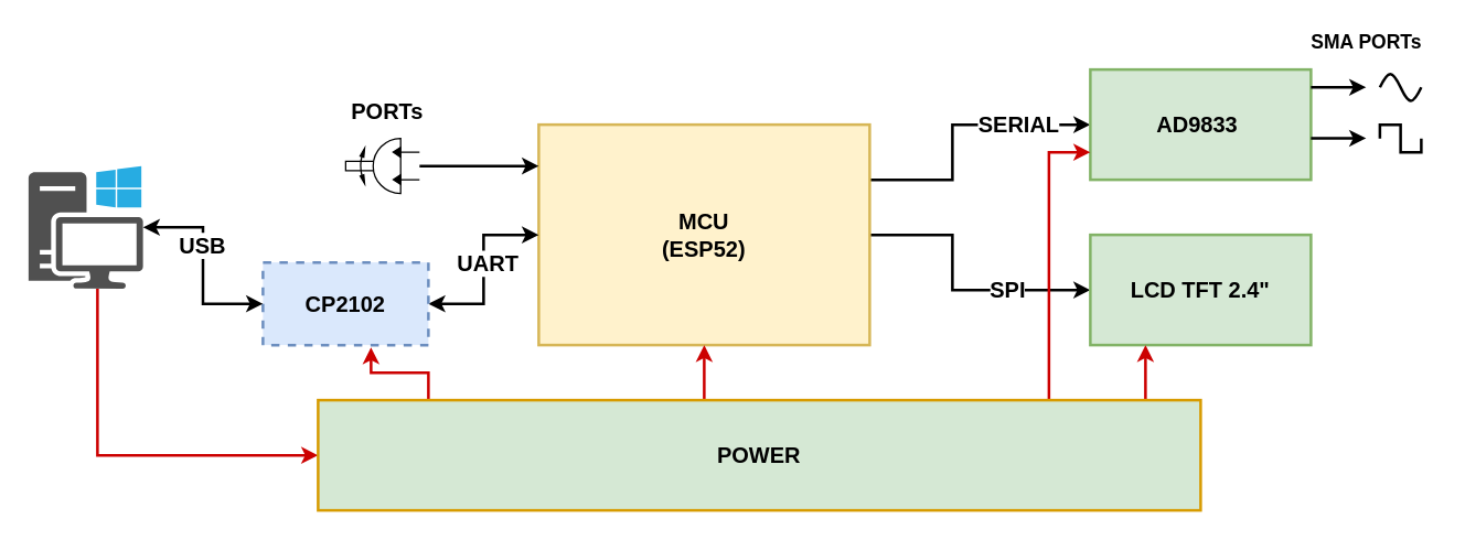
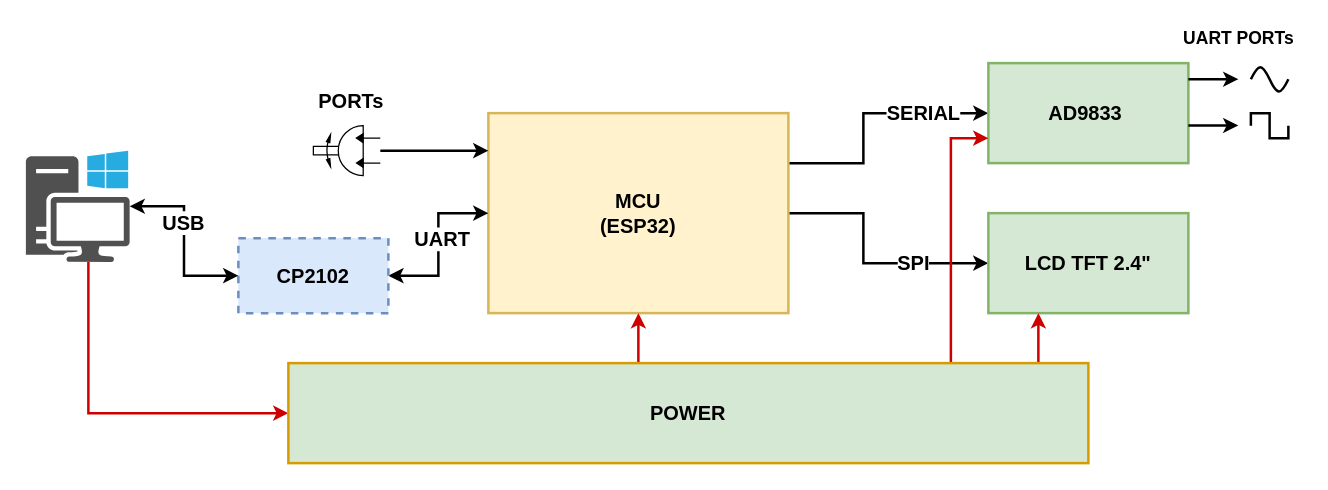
  <mxCell id="0" />
  <mxCell id="1" parent="0" />
  <mxCell id="2" style="edgeStyle=orthogonalEdgeStyle;rounded=0;orthogonalLoop=1;jettySize=auto;html=1;entryX=0;entryY=0.5;entryDx=0;entryDy=0;strokeWidth=2;fontSize=16;fontStyle=1" parent="1" source="6" target="7" edge="1"><mxGeometry relative="1" as="geometry"><Array as="points"><mxPoint x="690" y="130" /><mxPoint x="690" y="90" /></Array></mxGeometry></mxCell>
  <mxCell id="3" value="SERIAL" style="edgeLabel;html=1;align=center;verticalAlign=middle;resizable=0;points=[];fontSize=16;fontStyle=1" parent="2" vertex="1" connectable="0"><mxGeometry x="0.469" y="1" relative="1" as="geometry"><mxPoint as="offset" /></mxGeometry></mxCell>
  <mxCell id="4" style="edgeStyle=orthogonalEdgeStyle;rounded=0;orthogonalLoop=1;jettySize=auto;html=1;strokeWidth=2;fontSize=16;fontStyle=1" parent="1" source="6" target="8" edge="1"><mxGeometry relative="1" as="geometry"><Array as="points"><mxPoint x="690" y="170" /><mxPoint x="690" y="210" /></Array></mxGeometry></mxCell>
  <mxCell id="5" value="SPI" style="edgeLabel;html=1;align=center;verticalAlign=middle;resizable=0;points=[];fontSize=16;fontStyle=1" parent="4" vertex="1" connectable="0"><mxGeometry x="0.392" y="1" relative="1" as="geometry"><mxPoint as="offset" /></mxGeometry></mxCell>
- <mxCell id="6" value="MCU&lt;br style=&quot;font-size: 16px;&quot;&gt;(ESP52)" style="rounded=0;whiteSpace=wrap;html=1;strokeWidth=2;fillColor=#fff2cc;strokeColor=#d6b656;fontSize=16;fontStyle=1" parent="1" vertex="1"><mxGeometry x="390" y="90" width="240" height="160" as="geometry" /></mxCell>
+ <mxCell id="6" value="MCU&lt;br style=&quot;font-size: 16px;&quot;&gt;(ESP32)" style="rounded=0;whiteSpace=wrap;html=1;strokeWidth=2;fillColor=#fff2cc;strokeColor=#d6b656;fontSize=16;fontStyle=1" parent="1" vertex="1"><mxGeometry x="390" y="90" width="240" height="160" as="geometry" /></mxCell>
  <mxCell id="7" value="AD9833&amp;nbsp;" style="rounded=0;whiteSpace=wrap;html=1;strokeWidth=2;fillColor=#d5e8d4;strokeColor=#82b366;fontSize=16;fontStyle=1" parent="1" vertex="1"><mxGeometry x="790" y="50" width="160" height="80" as="geometry" /></mxCell>
  <mxCell id="8" value="LCD TFT 2.4&quot;" style="rounded=0;whiteSpace=wrap;html=1;strokeWidth=2;fillColor=#d5e8d4;strokeColor=#82b366;fontSize=16;fontStyle=1" parent="1" vertex="1"><mxGeometry x="790" y="170" width="160" height="80" as="geometry" /></mxCell>
  <mxCell id="9" value="" style="edgeStyle=orthogonalEdgeStyle;rounded=0;orthogonalLoop=1;jettySize=auto;html=1;strokeWidth=2;fontSize=16;fontStyle=1" parent="1" source="10" target="6" edge="1"><mxGeometry relative="1" as="geometry"><Array as="points"><mxPoint x="370" y="120" /><mxPoint x="370" y="120" /></Array></mxGeometry></mxCell>
  <mxCell id="10" value="" style="verticalLabelPosition=bottom;aspect=fixed;html=1;verticalAlign=top;strokeColor=#000000;fillColor=#000000;align=center;outlineConnect=0;shape=mxgraph.fluid_power.x11280;points=[[0,0.25,0],[0,0.75,0]];direction=west;fontSize=16;fontStyle=1" parent="1" vertex="1"><mxGeometry x="250" y="100" width="53.55" height="40" as="geometry" /></mxCell>
  <mxCell id="11" value="PORTs" style="text;html=1;align=center;verticalAlign=middle;resizable=0;points=[];autosize=1;strokeColor=none;fontSize=16;fontStyle=1" parent="1" vertex="1"><mxGeometry x="240" y="70" width="80" height="20" as="geometry" /></mxCell>
  <mxCell id="12" value="" style="edgeStyle=orthogonalEdgeStyle;rounded=0;orthogonalLoop=1;jettySize=auto;html=1;startArrow=classic;startFill=1;strokeWidth=2;fontSize=16;fontStyle=1" parent="1" source="14" target="6" edge="1"><mxGeometry relative="1" as="geometry" /></mxCell>
  <mxCell id="13" value="UART" style="edgeLabel;html=1;align=center;verticalAlign=middle;resizable=0;points=[];fontSize=16;fontStyle=1" parent="12" vertex="1" connectable="0"><mxGeometry x="0.28" y="-2" relative="1" as="geometry"><mxPoint y="13" as="offset" /></mxGeometry></mxCell>
  <mxCell id="14" value="CP2102" style="rounded=0;whiteSpace=wrap;html=1;strokeWidth=2;fillColor=#dae8fc;strokeColor=#6c8ebf;fontSize=16;fontStyle=1;dashed=1;" parent="1" vertex="1"><mxGeometry x="190" y="190" width="120" height="60" as="geometry" /></mxCell>
  <mxCell id="15" value="" style="edgeStyle=orthogonalEdgeStyle;rounded=0;orthogonalLoop=1;jettySize=auto;html=1;startArrow=classic;startFill=1;strokeWidth=2;fontSize=16;fontStyle=1" parent="1" source="18" target="14" edge="1"><mxGeometry relative="1" as="geometry" /></mxCell>
  <mxCell id="16" value="USB" style="edgeLabel;html=1;align=center;verticalAlign=middle;resizable=0;points=[];fontSize=16;fontStyle=1" parent="15" vertex="1" connectable="0"><mxGeometry x="-0.216" y="-1" relative="1" as="geometry"><mxPoint as="offset" /></mxGeometry></mxCell>
  <mxCell id="17" style="edgeStyle=orthogonalEdgeStyle;rounded=0;orthogonalLoop=1;jettySize=auto;html=1;entryX=0;entryY=0.5;entryDx=0;entryDy=0;startArrow=none;startFill=0;strokeColor=#CC0000;strokeWidth=2;fontSize=16;fontStyle=1" parent="1" source="18" target="25" edge="1"><mxGeometry relative="1" as="geometry"><Array as="points"><mxPoint x="70" y="330" /></Array></mxGeometry></mxCell>
  <mxCell id="18" value="" style="pointerEvents=1;shadow=0;dashed=0;html=1;strokeColor=none;fillColor=#505050;labelPosition=center;verticalLabelPosition=bottom;verticalAlign=top;outlineConnect=0;align=center;shape=mxgraph.office.devices.workstation_pc;fontSize=16;fontStyle=1" parent="1" vertex="1"><mxGeometry x="20" y="120" width="83" height="89" as="geometry" /></mxCell>
  <mxCell id="19" value="" style="pointerEvents=1;verticalLabelPosition=bottom;shadow=0;dashed=0;align=center;html=1;verticalAlign=top;shape=mxgraph.electrical.waveforms.sine_wave;fontSize=16;fontStyle=1;strokeWidth=2;" parent="1" vertex="1"><mxGeometry x="1000" y="50" width="30" height="26" as="geometry" /></mxCell>
  <mxCell id="20" value="" style="pointerEvents=1;verticalLabelPosition=bottom;shadow=0;dashed=0;align=center;html=1;verticalAlign=top;shape=mxgraph.electrical.waveforms.square_wave;fontSize=16;fontStyle=1;strokeWidth=2;" parent="1" vertex="1"><mxGeometry x="1000" y="90" width="30" height="20" as="geometry" /></mxCell>
- <mxCell id="21" style="edgeStyle=orthogonalEdgeStyle;rounded=0;orthogonalLoop=1;jettySize=auto;html=1;entryX=0.653;entryY=1.027;entryDx=0;entryDy=0;entryPerimeter=0;startArrow=none;startFill=0;strokeColor=#CC0000;strokeWidth=2;fontSize=16;fontStyle=1" parent="1" source="25" target="14" edge="1"><mxGeometry relative="1" as="geometry"><Array as="points"><mxPoint x="310" y="270" /><mxPoint x="268" y="270" /></Array></mxGeometry></mxCell>
  <mxCell id="22" value="" style="edgeStyle=orthogonalEdgeStyle;rounded=0;orthogonalLoop=1;jettySize=auto;html=1;startArrow=none;startFill=0;strokeColor=#CC0000;strokeWidth=2;fontSize=16;fontStyle=1" parent="1" source="25" target="6" edge="1"><mxGeometry relative="1" as="geometry"><Array as="points"><mxPoint x="510" y="280" /><mxPoint x="510" y="280" /></Array></mxGeometry></mxCell>
  <mxCell id="23" style="edgeStyle=orthogonalEdgeStyle;rounded=0;orthogonalLoop=1;jettySize=auto;html=1;entryX=0.25;entryY=1;entryDx=0;entryDy=0;startArrow=none;startFill=0;strokeColor=#CC0000;strokeWidth=2;fontSize=16;fontStyle=1" parent="1" source="25" target="8" edge="1"><mxGeometry relative="1" as="geometry"><Array as="points"><mxPoint x="830" y="290" /><mxPoint x="830" y="290" /></Array></mxGeometry></mxCell>
  <mxCell id="24" style="edgeStyle=orthogonalEdgeStyle;rounded=0;orthogonalLoop=1;jettySize=auto;html=1;entryX=0;entryY=0.75;entryDx=0;entryDy=0;startArrow=none;startFill=0;strokeColor=#CC0000;strokeWidth=2;fontSize=16;fontStyle=1" parent="1" source="25" target="7" edge="1"><mxGeometry relative="1" as="geometry"><Array as="points"><mxPoint x="760" y="110" /></Array></mxGeometry></mxCell>
  <mxCell id="25" value="POWER" style="rounded=0;whiteSpace=wrap;html=1;strokeWidth=2;fillColor=#d5e8d4;strokeColor=#d79b00;fontSize=16;fontStyle=1;" parent="1" vertex="1"><mxGeometry x="230" y="290" width="640" height="80" as="geometry" /></mxCell>
  <mxCell id="26" value="" style="endArrow=classic;html=1;strokeWidth=2;" edge="1" parent="1"><mxGeometry width="50" height="50" relative="1" as="geometry"><mxPoint x="950" y="62.9" as="sourcePoint" /><mxPoint x="990" y="62.9" as="targetPoint" /></mxGeometry></mxCell>
  <mxCell id="27" value="" style="endArrow=classic;html=1;strokeWidth=2;" edge="1" parent="1"><mxGeometry width="50" height="50" relative="1" as="geometry"><mxPoint x="950" y="99.9" as="sourcePoint" /><mxPoint x="990" y="99.9" as="targetPoint" /></mxGeometry></mxCell>
- <mxCell id="28" value="&lt;font style=&quot;font-size: 14px&quot;&gt;&lt;b&gt;SMA PORTs&lt;/b&gt;&lt;/font&gt;" style="text;html=1;align=center;verticalAlign=middle;resizable=0;points=[];autosize=1;strokeColor=none;" vertex="1" parent="1"><mxGeometry x="940" y="20" width="100" height="20" as="geometry" /></mxCell>
+ <mxCell id="28" value="&lt;font style=&quot;font-size: 14px&quot;&gt;&lt;b&gt;UART PORTs&lt;/b&gt;&lt;/font&gt;" style="text;html=1;align=center;verticalAlign=middle;resizable=0;points=[];autosize=1;strokeColor=none;" vertex="1" parent="1"><mxGeometry x="940" y="20" width="100" height="20" as="geometry" /></mxCell>
